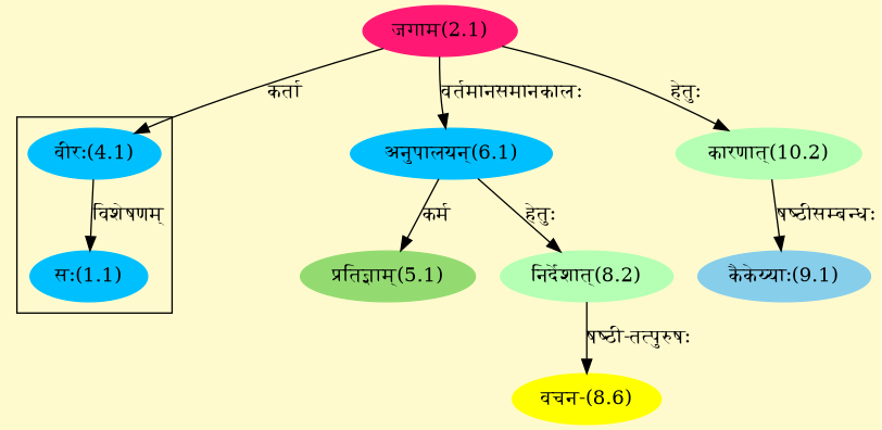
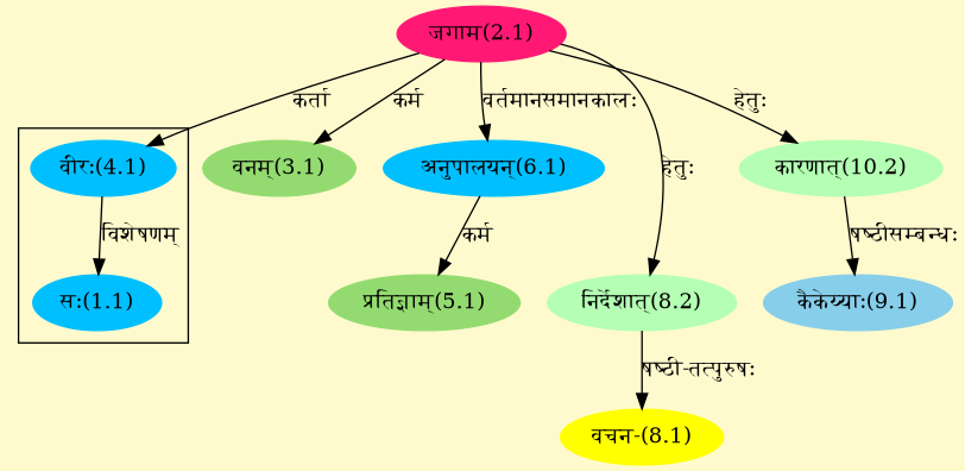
  digraph {
    bgcolor=lemonchiffon1
    compound=true
    rankdir=BT
    node [color="#00BFFF" style=filled]
    edge [dir=back]
    n1 [label="सः(1.1)"]
    n2 [label="वीरः(4.1)"]
    n3 [color="#FF1975" label="जगाम(2.1)"]
+   n4 [color="#93DB70" label="वनम्(3.1)"]
    n5 [color="#93DB70" label="प्रतिज्ञाम्(5.1)"]
    n6 [label="अनुपालयन्(6.1)"]
-   n7 [color="#FFFF00" label="वचन-(8.6)"]
+   n7 [color="#FFFF00" label="वचन-(8.1)"]
    n8 [color="#B4FFB4" label="निर्देशात्(8.2)"]
    n9 [color="#87CEEB" label="कैकेय्याः(9.1)"]
    n10 [color="#B4FFB4" label="कारणात्(10.2)"]
    subgraph cluster_1 {
      n1
      n2
    }
    n1 -> n2 [label="विशेषणम्"]
    n2 -> n3 [label="कर्ता"]
+   n4 -> n3 [label="कर्म"]
    n5 -> n6 [label="कर्म"]
    n6 -> n3 [label="वर्तमानसमानकालः"]
    n7 -> n8 [label="षष्ठी-तत्पुरुषः"]
-   n8 -> n6 [label="हेतुः"]
+   n8 -> n3 [label="हेतुः"]
    n9 -> n10 [label="षष्ठीसम्बन्धः"]
    n10 -> n3 [label="हेतुः"]
  }
